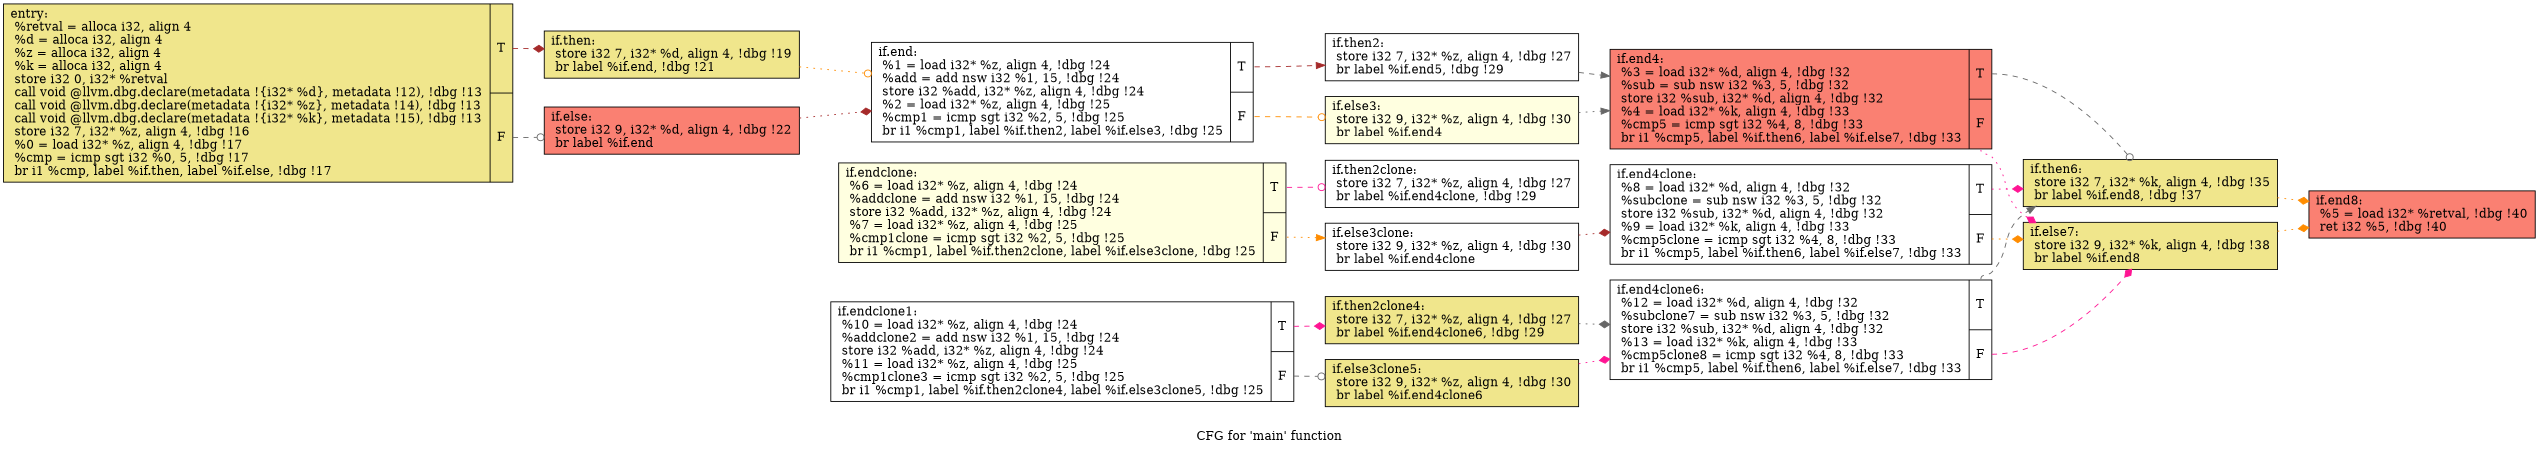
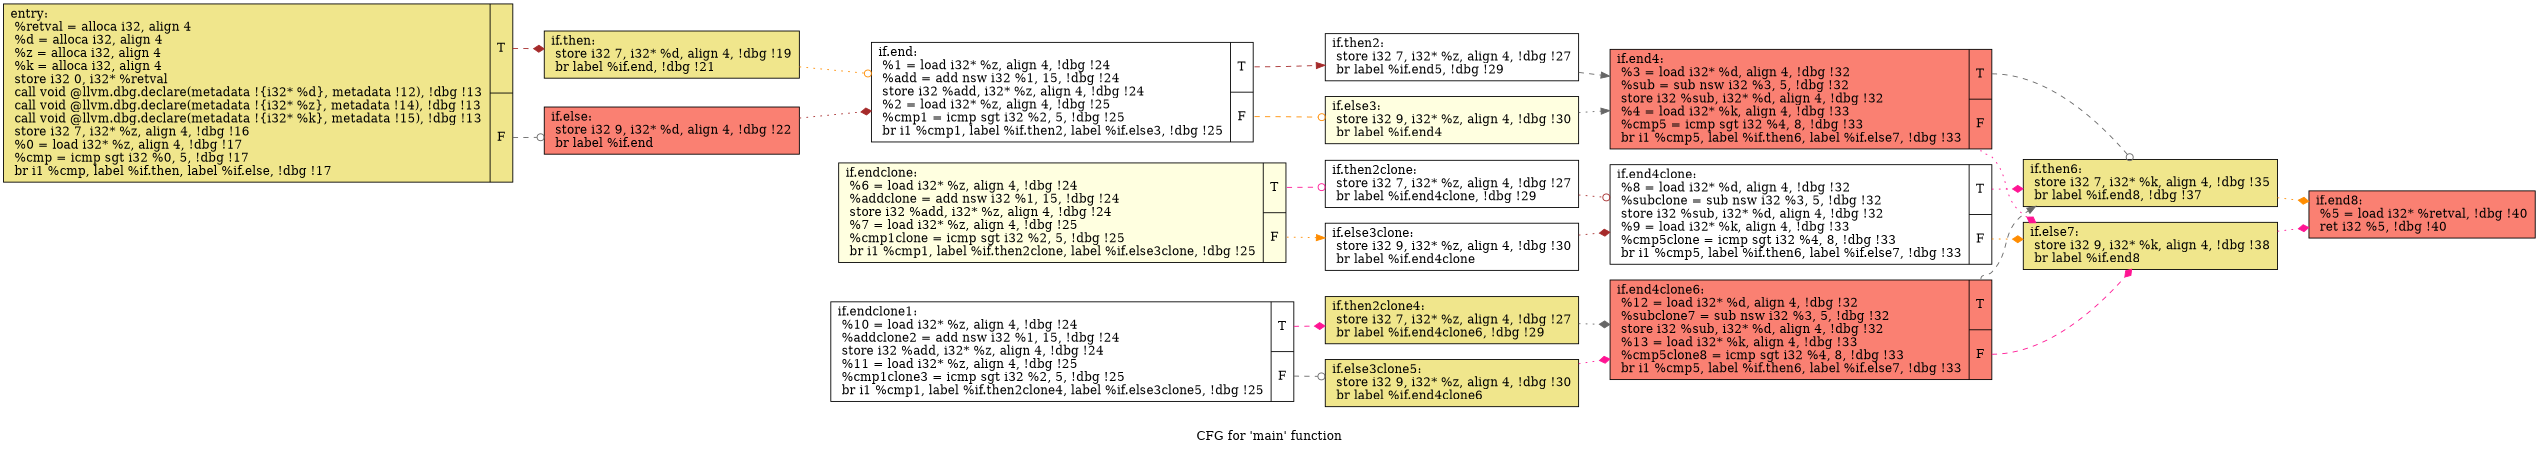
  digraph {
    label="CFG for 'main' function"
    rankdir=LR
    node [fillcolor=white shape=record style=filled]
    edge [arrowhead=diamond color=gray40 style=dotted]
    n1 [fillcolor=khaki label="{entry:\l  %retval = alloca i32, align 4\l  %d = alloca i32, align 4\l  %z = alloca i32, align 4\l  %k = alloca i32, align 4\l  store i32 0, i32* %retval\l  call void @llvm.dbg.declare(metadata !\{i32* %d\}, metadata !12), !dbg !13\l  call void @llvm.dbg.declare(metadata !\{i32* %z\}, metadata !14), !dbg !13\l  call void @llvm.dbg.declare(metadata !\{i32* %k\}, metadata !15), !dbg !13\l  store i32 7, i32* %z, align 4, !dbg !16\l  %0 = load i32* %z, align 4, !dbg !17\l  %cmp = icmp sgt i32 %0, 5, !dbg !17\l  br i1 %cmp, label %if.then, label %if.else, !dbg !17\l|{<s0>T|<s1>F}}"]
    n2 [fillcolor=khaki label="{if.then:                                          \l  store i32 7, i32* %d, align 4, !dbg !19\l  br label %if.end, !dbg !21\l}"]
    n3 [fillcolor=salmon label="{if.else:                                          \l  store i32 9, i32* %d, align 4, !dbg !22\l  br label %if.end\l}"]
    n4 [label="{if.end:                                           \l  %1 = load i32* %z, align 4, !dbg !24\l  %add = add nsw i32 %1, 15, !dbg !24\l  store i32 %add, i32* %z, align 4, !dbg !24\l  %2 = load i32* %z, align 4, !dbg !25\l  %cmp1 = icmp sgt i32 %2, 5, !dbg !25\l  br i1 %cmp1, label %if.then2, label %if.else3, !dbg !25\l|{<s0>T|<s1>F}}"]
    n5 [label="{if.then2:                                         \l  store i32 7, i32* %z, align 4, !dbg !27\l  br label %if.end5, !dbg !29\l}"]
    n6 [fillcolor=lightyellow label="{if.else3:                                         \l  store i32 9, i32* %z, align 4, !dbg !30\l  br label %if.end4\l}"]
    n7 [fillcolor=salmon label="{if.end4:                                          \l  %3 = load i32* %d, align 4, !dbg !32\l  %sub = sub nsw i32 %3, 5, !dbg !32\l  store i32 %sub, i32* %d, align 4, !dbg !32\l  %4 = load i32* %k, align 4, !dbg !33\l  %cmp5 = icmp sgt i32 %4, 8, !dbg !33\l  br i1 %cmp5, label %if.then6, label %if.else7, !dbg !33\l|{<s0>T|<s1>F}}"]
    n8 [fillcolor=khaki label="{if.then6:                                         \l  store i32 7, i32* %k, align 4, !dbg !35\l  br label %if.end8, !dbg !37\l}"]
    n9 [fillcolor=khaki label="{if.else7:                                         \l  store i32 9, i32* %k, align 4, !dbg !38\l  br label %if.end8\l}"]
    n10 [fillcolor=salmon label="{if.end8:                                          \l  %5 = load i32* %retval, !dbg !40\l  ret i32 %5, !dbg !40\l}"]
    n11 [fillcolor=lightyellow label="{if.endclone:                                      \l  %6 = load i32* %z, align 4, !dbg !24\l  %addclone = add nsw i32 %1, 15, !dbg !24\l  store i32 %add, i32* %z, align 4, !dbg !24\l  %7 = load i32* %z, align 4, !dbg !25\l  %cmp1clone = icmp sgt i32 %2, 5, !dbg !25\l  br i1 %cmp1, label %if.then2clone, label %if.else3clone, !dbg !25\l|{<s0>T|<s1>F}}"]
    n12 [label="{if.then2clone:                                    \l  store i32 7, i32* %z, align 4, !dbg !27\l  br label %if.end4clone, !dbg !29\l}"]
    n13 [label="{if.else3clone:                                    \l  store i32 9, i32* %z, align 4, !dbg !30\l  br label %if.end4clone\l}"]
    n14 [label="{if.end4clone:                                     \l  %8 = load i32* %d, align 4, !dbg !32\l  %subclone = sub nsw i32 %3, 5, !dbg !32\l  store i32 %sub, i32* %d, align 4, !dbg !32\l  %9 = load i32* %k, align 4, !dbg !33\l  %cmp5clone = icmp sgt i32 %4, 8, !dbg !33\l  br i1 %cmp5, label %if.then6, label %if.else7, !dbg !33\l|{<s0>T|<s1>F}}"]
    n15 [label="{if.endclone1:                                     \l  %10 = load i32* %z, align 4, !dbg !24\l  %addclone2 = add nsw i32 %1, 15, !dbg !24\l  store i32 %add, i32* %z, align 4, !dbg !24\l  %11 = load i32* %z, align 4, !dbg !25\l  %cmp1clone3 = icmp sgt i32 %2, 5, !dbg !25\l  br i1 %cmp1, label %if.then2clone4, label %if.else3clone5, !dbg !25\l|{<s0>T|<s1>F}}"]
    n16 [fillcolor=khaki label="{if.then2clone4:                                   \l  store i32 7, i32* %z, align 4, !dbg !27\l  br label %if.end4clone6, !dbg !29\l}"]
    n17 [fillcolor=khaki label="{if.else3clone5:                                   \l  store i32 9, i32* %z, align 4, !dbg !30\l  br label %if.end4clone6\l}"]
-   n18 [label="{if.end4clone6:                                    \l  %12 = load i32* %d, align 4, !dbg !32\l  %subclone7 = sub nsw i32 %3, 5, !dbg !32\l  store i32 %sub, i32* %d, align 4, !dbg !32\l  %13 = load i32* %k, align 4, !dbg !33\l  %cmp5clone8 = icmp sgt i32 %4, 8, !dbg !33\l  br i1 %cmp5, label %if.then6, label %if.else7, !dbg !33\l|{<s0>T|<s1>F}}"]
+   n18 [fillcolor=salmon label="{if.end4clone6:                                    \l  %12 = load i32* %d, align 4, !dbg !32\l  %subclone7 = sub nsw i32 %3, 5, !dbg !32\l  store i32 %sub, i32* %d, align 4, !dbg !32\l  %13 = load i32* %k, align 4, !dbg !33\l  %cmp5clone8 = icmp sgt i32 %4, 8, !dbg !33\l  br i1 %cmp5, label %if.then6, label %if.else7, !dbg !33\l|{<s0>T|<s1>F}}"]
    n1 -> n2 [color=brown style=dashed tailport=s0]
    n1 -> n3 [arrowhead=odot style=dashed tailport=s1]
    n2 -> n4 [arrowhead=odot color=darkorange]
    n3 -> n4 [color=brown]
    n4 -> n5 [arrowhead=normal color=brown style=dashed tailport=s0]
    n4 -> n6 [arrowhead=odot color=darkorange style=dashed tailport=s1]
    n5 -> n7 [arrowhead=normal style=dashed]
    n6 -> n7 [arrowhead=normal]
    n7 -> n8 [arrowhead=odot style=dashed tailport=s0]
    n7 -> n9 [color=deeppink tailport=s1]
    n8 -> n10 [color=darkorange]
-   n9 -> n10 [color=darkorange]
+   n9 -> n10 [color=deeppink]
    n11 -> n12 [arrowhead=odot color=deeppink style=dashed tailport=s0]
    n11 -> n13 [arrowhead=normal color=darkorange tailport=s1]
+   n12 -> n14 [arrowhead=odot color=brown]
    n13 -> n14 [color=brown]
    n14 -> n8 [color=deeppink tailport=s0]
    n14 -> n9 [color=darkorange tailport=s1]
    n15 -> n16 [color=deeppink style=dashed tailport=s0]
    n15 -> n17 [arrowhead=odot style=dashed tailport=s1]
    n16 -> n18
    n17 -> n18 [color=deeppink]
    n18 -> n8 [arrowhead=normal style=dashed tailport=s0]
    n18 -> n9 [color=deeppink style=dashed tailport=s1]
  }
